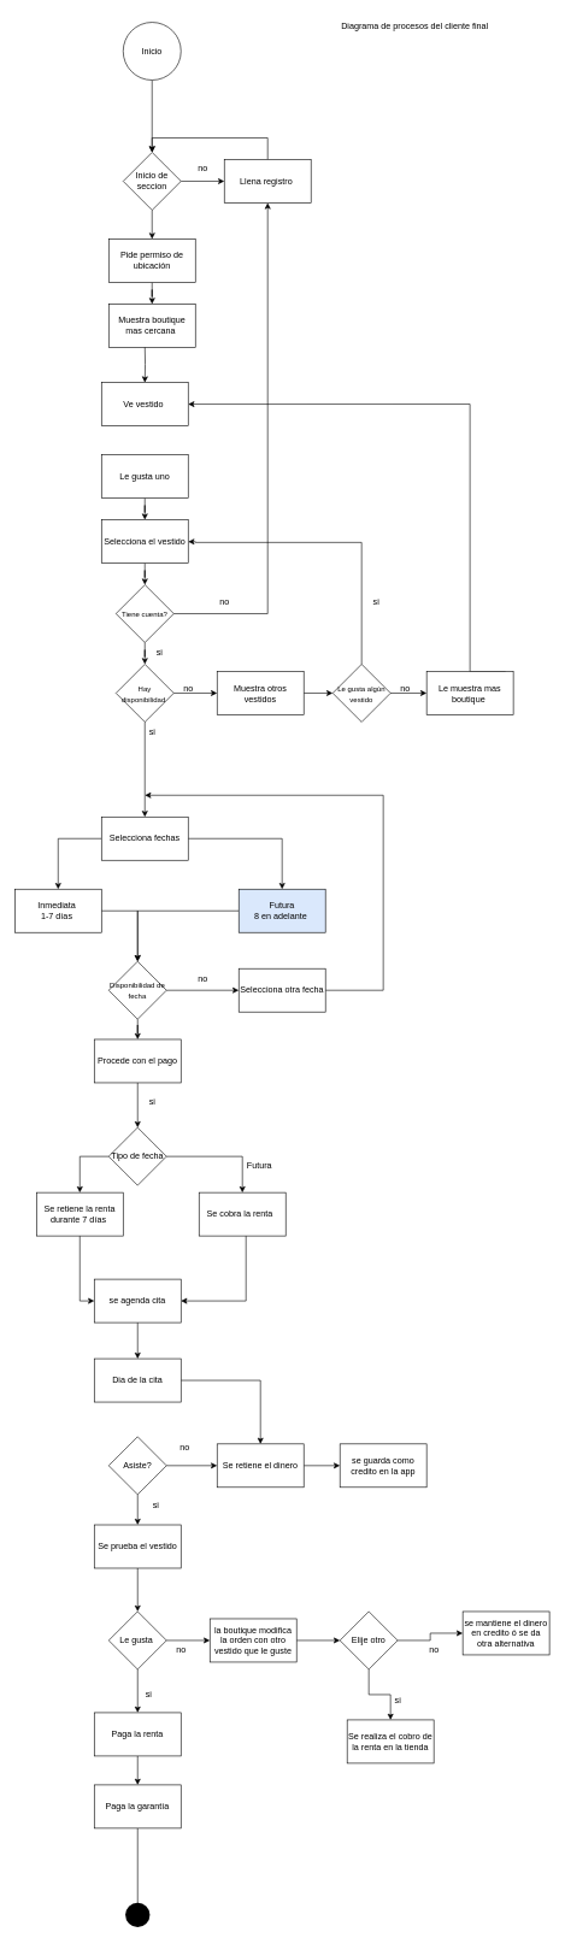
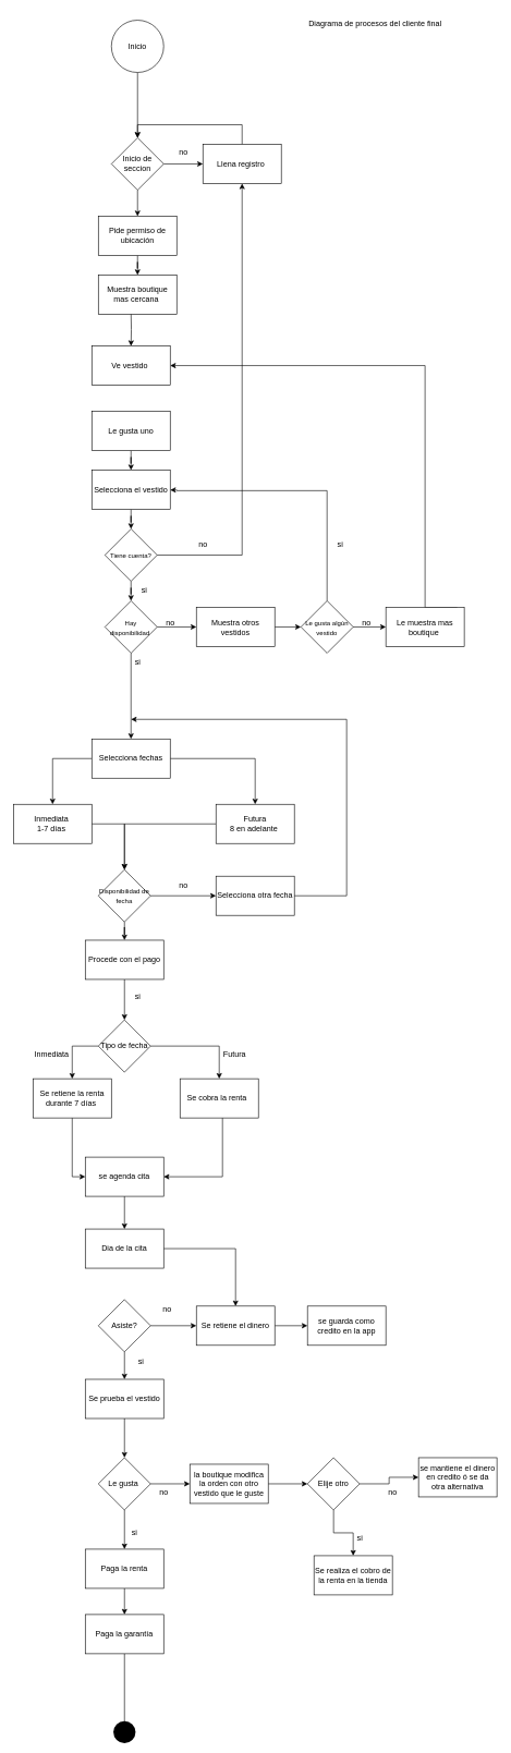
  <mxCell id="0" />
  <mxCell id="1" parent="0" />
  <mxCell id="2" value="" style="edgeStyle=orthogonalEdgeStyle;rounded=0;orthogonalLoop=1;jettySize=auto;html=1;" parent="1" source="3" target="7" edge="1"><mxGeometry relative="1" as="geometry" /></mxCell>
  <mxCell id="3" value="Inicio" style="ellipse;whiteSpace=wrap;html=1;aspect=fixed;" parent="1" vertex="1"><mxGeometry x="170" y="30" width="80" height="80" as="geometry" /></mxCell>
  <mxCell id="4" value="" style="edgeStyle=orthogonalEdgeStyle;rounded=0;orthogonalLoop=1;jettySize=auto;html=1;" parent="1" target="8" edge="1"><mxGeometry relative="1" as="geometry"><mxPoint x="200" y="477" as="sourcePoint" /></mxGeometry></mxCell>
  <mxCell id="5" value="" style="edgeStyle=orthogonalEdgeStyle;rounded=0;orthogonalLoop=1;jettySize=auto;html=1;" parent="1" source="7" target="17" edge="1"><mxGeometry relative="1" as="geometry" /></mxCell>
  <mxCell id="6" value="" style="edgeStyle=orthogonalEdgeStyle;rounded=0;orthogonalLoop=1;jettySize=auto;html=1;" edge="1" parent="1" source="7" target="77"><mxGeometry relative="1" as="geometry" /></mxCell>
  <mxCell id="7" value="Inicio de seccion" style="rhombus;whiteSpace=wrap;html=1;" parent="1" vertex="1"><mxGeometry x="170" y="210" width="80" height="80" as="geometry" /></mxCell>
  <mxCell id="8" value="Ve vestido&amp;nbsp;" style="whiteSpace=wrap;html=1;" parent="1" vertex="1"><mxGeometry x="140" y="528.62" width="120" height="60" as="geometry" /></mxCell>
  <mxCell id="9" value="" style="edgeStyle=orthogonalEdgeStyle;rounded=0;orthogonalLoop=1;jettySize=auto;html=1;" parent="1" source="10" target="12" edge="1"><mxGeometry relative="1" as="geometry" /></mxCell>
  <mxCell id="10" value="Le gusta uno" style="whiteSpace=wrap;html=1;" parent="1" vertex="1"><mxGeometry x="140" y="628.62" width="120" height="60" as="geometry" /></mxCell>
  <mxCell id="11" value="" style="edgeStyle=orthogonalEdgeStyle;rounded=0;orthogonalLoop=1;jettySize=auto;html=1;" parent="1" source="12" target="15" edge="1"><mxGeometry relative="1" as="geometry" /></mxCell>
  <mxCell id="12" value="Selecciona el vestido" style="whiteSpace=wrap;html=1;" parent="1" vertex="1"><mxGeometry x="140" y="718.62" width="120" height="60" as="geometry" /></mxCell>
  <mxCell id="13" value="" style="edgeStyle=orthogonalEdgeStyle;rounded=0;orthogonalLoop=1;jettySize=auto;html=1;entryX=0.5;entryY=1;entryDx=0;entryDy=0;" parent="1" source="15" target="17" edge="1"><mxGeometry relative="1" as="geometry"><mxPoint x="369.96" y="480" as="targetPoint" /></mxGeometry></mxCell>
  <mxCell id="14" value="" style="edgeStyle=orthogonalEdgeStyle;rounded=0;orthogonalLoop=1;jettySize=auto;html=1;" parent="1" source="15" target="20" edge="1"><mxGeometry relative="1" as="geometry" /></mxCell>
  <mxCell id="15" value="&lt;font style=&quot;font-size: 10px;&quot;&gt;Tiene cuenta?&lt;/font&gt;" style="rhombus;whiteSpace=wrap;html=1;" parent="1" vertex="1"><mxGeometry x="160" y="808.62" width="80" height="80" as="geometry" /></mxCell>
  <mxCell id="16" style="edgeStyle=orthogonalEdgeStyle;rounded=0;orthogonalLoop=1;jettySize=auto;html=1;entryX=0.5;entryY=0;entryDx=0;entryDy=0;exitX=0.5;exitY=0;exitDx=0;exitDy=0;" parent="1" source="17" target="7" edge="1"><mxGeometry relative="1" as="geometry"><mxPoint x="370" y="210" as="sourcePoint" /><Array as="points"><mxPoint x="370" y="190" /><mxPoint x="210" y="190" /></Array></mxGeometry></mxCell>
  <mxCell id="17" value="Llena registro&amp;nbsp;" style="whiteSpace=wrap;html=1;" parent="1" vertex="1"><mxGeometry x="310" y="220" width="120" height="60" as="geometry" /></mxCell>
  <mxCell id="18" value="" style="edgeStyle=orthogonalEdgeStyle;rounded=0;orthogonalLoop=1;jettySize=auto;html=1;" parent="1" source="20" target="26" edge="1"><mxGeometry relative="1" as="geometry" /></mxCell>
  <mxCell id="19" value="" style="edgeStyle=orthogonalEdgeStyle;rounded=0;orthogonalLoop=1;jettySize=auto;html=1;" parent="1" source="20" target="38" edge="1"><mxGeometry relative="1" as="geometry" /></mxCell>
  <mxCell id="20" value="&lt;font style=&quot;font-size: 10px;&quot;&gt;Hay disponibilidad&amp;nbsp;&lt;/font&gt;" style="rhombus;whiteSpace=wrap;html=1;" parent="1" vertex="1"><mxGeometry x="160" y="918.62" width="80" height="80" as="geometry" /></mxCell>
  <mxCell id="21" value="no" style="text;html=1;align=center;verticalAlign=middle;resizable=0;points=[];autosize=1;strokeColor=none;fillColor=none;" parent="1" vertex="1"><mxGeometry x="260" y="218" width="40" height="30" as="geometry" /></mxCell>
  <mxCell id="22" value="no" style="text;html=1;align=center;verticalAlign=middle;resizable=0;points=[];autosize=1;strokeColor=none;fillColor=none;" parent="1" vertex="1"><mxGeometry x="290" y="816.62" width="40" height="30" as="geometry" /></mxCell>
  <mxCell id="23" value="si" style="text;html=1;align=center;verticalAlign=middle;resizable=0;points=[];autosize=1;strokeColor=none;fillColor=none;" parent="1" vertex="1"><mxGeometry x="205" y="886.62" width="30" height="30" as="geometry" /></mxCell>
  <mxCell id="24" value="" style="edgeStyle=orthogonalEdgeStyle;rounded=0;orthogonalLoop=1;jettySize=auto;html=1;exitX=0;exitY=0.5;exitDx=0;exitDy=0;" edge="1" parent="1" source="26" target="87"><mxGeometry relative="1" as="geometry" /></mxCell>
  <mxCell id="25" value="" style="edgeStyle=orthogonalEdgeStyle;rounded=0;orthogonalLoop=1;jettySize=auto;html=1;" edge="1" parent="1" source="26" target="89"><mxGeometry relative="1" as="geometry" /></mxCell>
  <mxCell id="26" value="Selecciona fechas" style="whiteSpace=wrap;html=1;" parent="1" vertex="1"><mxGeometry x="140" y="1130" width="120" height="60" as="geometry" /></mxCell>
  <mxCell id="27" value="si" style="text;html=1;align=center;verticalAlign=middle;resizable=0;points=[];autosize=1;strokeColor=none;fillColor=none;" parent="1" vertex="1"><mxGeometry x="195" y="996.62" width="30" height="30" as="geometry" /></mxCell>
  <mxCell id="28" value="" style="edgeStyle=orthogonalEdgeStyle;rounded=0;orthogonalLoop=1;jettySize=auto;html=1;" parent="1" source="30" target="32" edge="1"><mxGeometry relative="1" as="geometry" /></mxCell>
  <mxCell id="29" value="" style="edgeStyle=orthogonalEdgeStyle;rounded=0;orthogonalLoop=1;jettySize=auto;html=1;" parent="1" source="30" target="34" edge="1"><mxGeometry relative="1" as="geometry" /></mxCell>
  <mxCell id="30" value="&lt;font style=&quot;font-size: 10px;&quot;&gt;Disponibilidad de fecha&lt;/font&gt;" style="rhombus;whiteSpace=wrap;html=1;" parent="1" vertex="1"><mxGeometry x="150" y="1330" width="80" height="80" as="geometry" /></mxCell>
  <mxCell id="31" style="edgeStyle=orthogonalEdgeStyle;rounded=0;orthogonalLoop=1;jettySize=auto;html=1;" edge="1" parent="1" source="32"><mxGeometry relative="1" as="geometry"><mxPoint x="200" y="1100" as="targetPoint" /><Array as="points"><mxPoint x="530" y="1370" /><mxPoint x="530" y="1100" /></Array></mxGeometry></mxCell>
  <mxCell id="32" value="Selecciona otra fecha" style="whiteSpace=wrap;html=1;" parent="1" vertex="1"><mxGeometry x="330" y="1340" width="120" height="60" as="geometry" /></mxCell>
  <mxCell id="33" value="" style="edgeStyle=orthogonalEdgeStyle;rounded=0;orthogonalLoop=1;jettySize=auto;html=1;" parent="1" source="34" target="42" edge="1"><mxGeometry relative="1" as="geometry" /></mxCell>
  <mxCell id="34" value="Procede con el pago" style="whiteSpace=wrap;html=1;" parent="1" vertex="1"><mxGeometry x="130" y="1438" width="120" height="60" as="geometry" /></mxCell>
  <mxCell id="35" value="no" style="text;html=1;align=center;verticalAlign=middle;resizable=0;points=[];autosize=1;strokeColor=none;fillColor=none;" parent="1" vertex="1"><mxGeometry x="260" y="1340" width="40" height="30" as="geometry" /></mxCell>
  <mxCell id="36" value="si" style="text;html=1;align=center;verticalAlign=middle;resizable=0;points=[];autosize=1;strokeColor=none;fillColor=none;" parent="1" vertex="1"><mxGeometry x="195" y="1510" width="30" height="30" as="geometry" /></mxCell>
  <mxCell id="37" value="" style="edgeStyle=orthogonalEdgeStyle;rounded=0;orthogonalLoop=1;jettySize=auto;html=1;" edge="1" parent="1" source="38" target="81"><mxGeometry relative="1" as="geometry" /></mxCell>
  <mxCell id="38" value="Muestra otros vestidos" style="whiteSpace=wrap;html=1;" parent="1" vertex="1"><mxGeometry x="300" y="928.62" width="120" height="60" as="geometry" /></mxCell>
  <mxCell id="39" value="no" style="text;html=1;align=center;verticalAlign=middle;resizable=0;points=[];autosize=1;strokeColor=none;fillColor=none;" parent="1" vertex="1"><mxGeometry x="240" y="936.62" width="40" height="30" as="geometry" /></mxCell>
  <mxCell id="40" value="" style="edgeStyle=orthogonalEdgeStyle;rounded=0;orthogonalLoop=1;jettySize=auto;html=1;" parent="1" source="42" target="44" edge="1"><mxGeometry relative="1" as="geometry" /></mxCell>
  <mxCell id="41" value="" style="edgeStyle=orthogonalEdgeStyle;rounded=0;orthogonalLoop=1;jettySize=auto;html=1;exitX=0;exitY=0.5;exitDx=0;exitDy=0;" edge="1" parent="1" source="42" target="91"><mxGeometry relative="1" as="geometry"><mxPoint x="140" y="1590" as="sourcePoint" /><Array as="points"><mxPoint x="110" y="1600" /></Array></mxGeometry></mxCell>
  <mxCell id="42" value="Tipo de fecha" style="rhombus;whiteSpace=wrap;html=1;" parent="1" vertex="1"><mxGeometry x="150" y="1560" width="80" height="80" as="geometry" /></mxCell>
  <mxCell id="43" style="edgeStyle=orthogonalEdgeStyle;rounded=0;orthogonalLoop=1;jettySize=auto;html=1;entryX=1;entryY=0.5;entryDx=0;entryDy=0;" edge="1" parent="1" source="44" target="46"><mxGeometry relative="1" as="geometry"><Array as="points"><mxPoint x="340" y="1800" /></Array></mxGeometry></mxCell>
  <mxCell id="44" value="Se cobra la renta&amp;nbsp;&amp;nbsp;" style="whiteSpace=wrap;html=1;" parent="1" vertex="1"><mxGeometry x="275" y="1650" width="120" height="60" as="geometry" /></mxCell>
  <mxCell id="45" value="" style="edgeStyle=orthogonalEdgeStyle;rounded=0;orthogonalLoop=1;jettySize=auto;html=1;" parent="1" source="46" target="48" edge="1"><mxGeometry relative="1" as="geometry" /></mxCell>
  <mxCell id="46" value="se agenda cita" style="whiteSpace=wrap;html=1;" parent="1" vertex="1"><mxGeometry x="130" y="1770" width="120" height="60" as="geometry" /></mxCell>
  <mxCell id="47" value="" style="edgeStyle=orthogonalEdgeStyle;rounded=0;orthogonalLoop=1;jettySize=auto;html=1;" parent="1" source="48" target="53" edge="1"><mxGeometry relative="1" as="geometry" /></mxCell>
  <mxCell id="48" value="Dia de la cita" style="whiteSpace=wrap;html=1;" parent="1" vertex="1"><mxGeometry x="130" y="1880" width="120" height="60" as="geometry" /></mxCell>
  <mxCell id="49" value="" style="edgeStyle=orthogonalEdgeStyle;rounded=0;orthogonalLoop=1;jettySize=auto;html=1;" parent="1" source="51" target="53" edge="1"><mxGeometry relative="1" as="geometry" /></mxCell>
  <mxCell id="50" value="" style="edgeStyle=orthogonalEdgeStyle;rounded=0;orthogonalLoop=1;jettySize=auto;html=1;" parent="1" source="51" target="56" edge="1"><mxGeometry relative="1" as="geometry" /></mxCell>
  <mxCell id="51" value="Asiste?" style="rhombus;whiteSpace=wrap;html=1;" parent="1" vertex="1"><mxGeometry x="150" y="1988" width="80" height="80" as="geometry" /></mxCell>
  <mxCell id="52" value="" style="edgeStyle=orthogonalEdgeStyle;rounded=0;orthogonalLoop=1;jettySize=auto;html=1;" parent="1" source="53" target="54" edge="1"><mxGeometry relative="1" as="geometry" /></mxCell>
  <mxCell id="53" value="Se retiene el dinero" style="whiteSpace=wrap;html=1;" parent="1" vertex="1"><mxGeometry x="300" y="1998" width="120" height="60" as="geometry" /></mxCell>
  <mxCell id="54" value="se guarda como credito en la app" style="whiteSpace=wrap;html=1;" parent="1" vertex="1"><mxGeometry x="470" y="1998" width="120" height="60" as="geometry" /></mxCell>
  <mxCell id="55" value="" style="edgeStyle=orthogonalEdgeStyle;rounded=0;orthogonalLoop=1;jettySize=auto;html=1;" parent="1" source="56" target="59" edge="1"><mxGeometry relative="1" as="geometry" /></mxCell>
  <mxCell id="56" value="Se prueba el vestido" style="whiteSpace=wrap;html=1;" parent="1" vertex="1"><mxGeometry x="130" y="2110" width="120" height="60" as="geometry" /></mxCell>
  <mxCell id="57" value="" style="edgeStyle=orthogonalEdgeStyle;rounded=0;orthogonalLoop=1;jettySize=auto;html=1;" parent="1" source="59" target="61" edge="1"><mxGeometry relative="1" as="geometry" /></mxCell>
  <mxCell id="58" value="" style="edgeStyle=orthogonalEdgeStyle;rounded=0;orthogonalLoop=1;jettySize=auto;html=1;" parent="1" source="59" target="63" edge="1"><mxGeometry relative="1" as="geometry" /></mxCell>
  <mxCell id="59" value="Le gusta&amp;nbsp;" style="rhombus;whiteSpace=wrap;html=1;" parent="1" vertex="1"><mxGeometry x="150" y="2230" width="80" height="80" as="geometry" /></mxCell>
  <mxCell id="60" value="" style="edgeStyle=orthogonalEdgeStyle;rounded=0;orthogonalLoop=1;jettySize=auto;html=1;" edge="1" parent="1" source="61" target="95"><mxGeometry relative="1" as="geometry" /></mxCell>
  <mxCell id="61" value="Paga la renta" style="whiteSpace=wrap;html=1;" parent="1" vertex="1"><mxGeometry x="130" y="2370" width="120" height="60" as="geometry" /></mxCell>
  <mxCell id="62" value="" style="edgeStyle=orthogonalEdgeStyle;rounded=0;orthogonalLoop=1;jettySize=auto;html=1;" parent="1" source="63" target="71" edge="1"><mxGeometry relative="1" as="geometry" /></mxCell>
  <mxCell id="63" value="la boutique modifica la orden con otro vestido que le guste" style="whiteSpace=wrap;html=1;" parent="1" vertex="1"><mxGeometry x="290" y="2240" width="120" height="60" as="geometry" /></mxCell>
  <mxCell id="64" value="Diagrama de procesos del cliente final&amp;nbsp;" style="text;html=1;align=center;verticalAlign=middle;resizable=0;points=[];autosize=1;strokeColor=none;fillColor=none;" parent="1" vertex="1"><mxGeometry x="460" y="20" width="230" height="30" as="geometry" /></mxCell>
  <mxCell id="65" value="no" style="text;html=1;align=center;verticalAlign=middle;resizable=0;points=[];autosize=1;strokeColor=none;fillColor=none;" parent="1" vertex="1"><mxGeometry x="235" y="1988" width="40" height="30" as="geometry" /></mxCell>
  <mxCell id="66" value="si" style="text;html=1;align=center;verticalAlign=middle;resizable=0;points=[];autosize=1;strokeColor=none;fillColor=none;" parent="1" vertex="1"><mxGeometry x="200" y="2068" width="30" height="30" as="geometry" /></mxCell>
  <mxCell id="67" value="no" style="text;html=1;align=center;verticalAlign=middle;resizable=0;points=[];autosize=1;strokeColor=none;fillColor=none;" parent="1" vertex="1"><mxGeometry x="230" y="2268" width="40" height="30" as="geometry" /></mxCell>
  <mxCell id="68" value="si" style="text;html=1;align=center;verticalAlign=middle;resizable=0;points=[];autosize=1;strokeColor=none;fillColor=none;" parent="1" vertex="1"><mxGeometry x="190" y="2330" width="30" height="30" as="geometry" /></mxCell>
  <mxCell id="69" value="" style="edgeStyle=orthogonalEdgeStyle;rounded=0;orthogonalLoop=1;jettySize=auto;html=1;" parent="1" source="71" target="72" edge="1"><mxGeometry relative="1" as="geometry"><mxPoint x="640" y="2300" as="targetPoint" /></mxGeometry></mxCell>
  <mxCell id="70" value="" style="edgeStyle=orthogonalEdgeStyle;rounded=0;orthogonalLoop=1;jettySize=auto;html=1;" parent="1" source="71" target="73" edge="1"><mxGeometry relative="1" as="geometry" /></mxCell>
  <mxCell id="71" value="Elije otro" style="rhombus;whiteSpace=wrap;html=1;" parent="1" vertex="1"><mxGeometry x="470" y="2230" width="80" height="80" as="geometry" /></mxCell>
  <mxCell id="72" value="se mantiene el dinero en credito ó se da otra alternativa" style="whiteSpace=wrap;html=1;" parent="1" vertex="1"><mxGeometry x="640" y="2230" width="120" height="60" as="geometry" /></mxCell>
  <mxCell id="73" value="Se realiza el cobro de la renta en la tienda" style="whiteSpace=wrap;html=1;" parent="1" vertex="1"><mxGeometry x="480" y="2380" width="120" height="60" as="geometry" /></mxCell>
  <mxCell id="74" value="no" style="text;html=1;align=center;verticalAlign=middle;resizable=0;points=[];autosize=1;strokeColor=none;fillColor=none;" parent="1" vertex="1"><mxGeometry x="580" y="2268" width="40" height="30" as="geometry" /></mxCell>
  <mxCell id="75" value="si" style="text;html=1;align=center;verticalAlign=middle;resizable=0;points=[];autosize=1;strokeColor=none;fillColor=none;" parent="1" vertex="1"><mxGeometry x="535" y="2338" width="30" height="30" as="geometry" /></mxCell>
  <mxCell id="76" value="" style="edgeStyle=orthogonalEdgeStyle;rounded=0;orthogonalLoop=1;jettySize=auto;html=1;" edge="1" parent="1" source="77" target="78"><mxGeometry relative="1" as="geometry" /></mxCell>
  <mxCell id="77" value="Pide permiso de ubicación" style="whiteSpace=wrap;html=1;" vertex="1" parent="1"><mxGeometry x="150" y="330" width="120" height="60" as="geometry" /></mxCell>
  <mxCell id="78" value="Muestra boutique mas cercana&amp;nbsp;" style="whiteSpace=wrap;html=1;" vertex="1" parent="1"><mxGeometry x="150" y="420" width="120" height="60" as="geometry" /></mxCell>
  <mxCell id="79" value="" style="edgeStyle=orthogonalEdgeStyle;rounded=0;orthogonalLoop=1;jettySize=auto;html=1;" edge="1" parent="1" source="81" target="83"><mxGeometry relative="1" as="geometry" /></mxCell>
  <mxCell id="80" style="edgeStyle=orthogonalEdgeStyle;rounded=0;orthogonalLoop=1;jettySize=auto;html=1;" edge="1" parent="1" source="81" target="12"><mxGeometry relative="1" as="geometry"><mxPoint x="270" y="740" as="targetPoint" /><Array as="points"><mxPoint x="500" y="750" /><mxPoint x="270" y="750" /><mxPoint x="270" y="749" /></Array></mxGeometry></mxCell>
  <mxCell id="81" value="&lt;font style=&quot;font-size: 10px;&quot;&gt;Le gusta algún vestido&lt;/font&gt;" style="rhombus;whiteSpace=wrap;html=1;" vertex="1" parent="1"><mxGeometry x="460" y="918.62" width="80" height="80" as="geometry" /></mxCell>
  <mxCell id="82" style="edgeStyle=orthogonalEdgeStyle;rounded=0;orthogonalLoop=1;jettySize=auto;html=1;entryX=1;entryY=0.5;entryDx=0;entryDy=0;exitX=0.907;exitY=0.029;exitDx=0;exitDy=0;exitPerimeter=0;" edge="1" parent="1" source="83" target="8"><mxGeometry relative="1" as="geometry"><Array as="points"><mxPoint x="699" y="929" /><mxPoint x="650" y="929" /><mxPoint x="650" y="559" /></Array></mxGeometry></mxCell>
  <mxCell id="83" value="Le muestra mas boutique&amp;nbsp;" style="whiteSpace=wrap;html=1;" vertex="1" parent="1"><mxGeometry x="590" y="928.62" width="120" height="60" as="geometry" /></mxCell>
  <mxCell id="84" value="si" style="text;html=1;align=center;verticalAlign=middle;resizable=0;points=[];autosize=1;strokeColor=none;fillColor=none;" vertex="1" parent="1"><mxGeometry x="505" y="818" width="30" height="30" as="geometry" /></mxCell>
  <mxCell id="85" value="no" style="text;html=1;align=center;verticalAlign=middle;resizable=0;points=[];autosize=1;strokeColor=none;fillColor=none;" vertex="1" parent="1"><mxGeometry x="540" y="938" width="40" height="30" as="geometry" /></mxCell>
  <mxCell id="86" style="edgeStyle=orthogonalEdgeStyle;rounded=0;orthogonalLoop=1;jettySize=auto;html=1;entryX=0.5;entryY=0;entryDx=0;entryDy=0;" edge="1" parent="1" source="87" target="30"><mxGeometry relative="1" as="geometry" /></mxCell>
  <mxCell id="87" value="Inmediata&amp;nbsp;&lt;div&gt;1-7 días&amp;nbsp;&lt;/div&gt;" style="whiteSpace=wrap;html=1;" vertex="1" parent="1"><mxGeometry x="20" y="1230" width="120" height="60" as="geometry" /></mxCell>
  <mxCell id="88" style="edgeStyle=orthogonalEdgeStyle;rounded=0;orthogonalLoop=1;jettySize=auto;html=1;entryX=0.5;entryY=0;entryDx=0;entryDy=0;" edge="1" parent="1" source="89" target="30"><mxGeometry relative="1" as="geometry"><mxPoint x="190" y="1490" as="targetPoint" /></mxGeometry></mxCell>
- <mxCell id="89" value="Futura&lt;div&gt;8 en adelante&amp;nbsp;&lt;/div&gt;" style="whiteSpace=wrap;html=1;fillColor=#dae8fc;" vertex="1" parent="1"><mxGeometry x="330" y="1230" width="120" height="60" as="geometry" /></mxCell>
+ <mxCell id="89" value="Futura&lt;div&gt;8 en adelante&amp;nbsp;&lt;/div&gt;" style="whiteSpace=wrap;html=1;" vertex="1" parent="1"><mxGeometry x="330" y="1230" width="120" height="60" as="geometry" /></mxCell>
  <mxCell id="90" style="edgeStyle=orthogonalEdgeStyle;rounded=0;orthogonalLoop=1;jettySize=auto;html=1;entryX=0;entryY=0.5;entryDx=0;entryDy=0;" edge="1" parent="1" source="91" target="46"><mxGeometry relative="1" as="geometry" /></mxCell>
  <mxCell id="91" value="Se retiene la renta durante 7 días&amp;nbsp;" style="whiteSpace=wrap;html=1;" vertex="1" parent="1"><mxGeometry x="50" y="1650" width="120" height="60" as="geometry" /></mxCell>
+ <mxCell id="92" value="Inmediata&amp;nbsp;" style="text;html=1;align=center;verticalAlign=middle;resizable=0;points=[];autosize=1;strokeColor=none;fillColor=none;" vertex="1" parent="1"><mxGeometry x="40" y="1598" width="80" height="30" as="geometry" /></mxCell>
  <mxCell id="93" value="Futura&amp;nbsp;" style="text;html=1;align=center;verticalAlign=middle;resizable=0;points=[];autosize=1;strokeColor=none;fillColor=none;" vertex="1" parent="1"><mxGeometry x="330" y="1598" width="60" height="30" as="geometry" /></mxCell>
  <mxCell id="94" value="" style="edgeStyle=orthogonalEdgeStyle;rounded=0;orthogonalLoop=1;jettySize=auto;html=1;" edge="1" parent="1" source="95" target="96"><mxGeometry relative="1" as="geometry" /></mxCell>
  <mxCell id="95" value="Paga la garantía" style="whiteSpace=wrap;html=1;" vertex="1" parent="1"><mxGeometry x="130" y="2470" width="120" height="60" as="geometry" /></mxCell>
  <mxCell id="96" value="" style="shape=waypoint;sketch=0;size=6;pointerEvents=1;points=[];fillColor=default;resizable=0;rotatable=0;perimeter=centerPerimeter;snapToPoint=1;perimeterSpacing=2;strokeWidth=15;" vertex="1" parent="1"><mxGeometry x="180" y="2640" width="20" height="20" as="geometry" /></mxCell>
